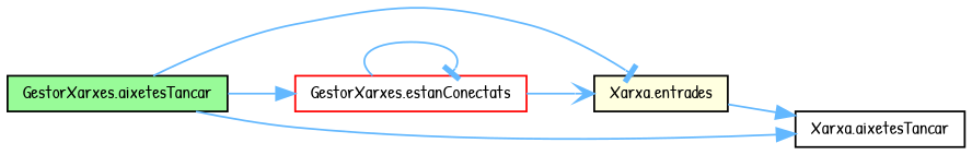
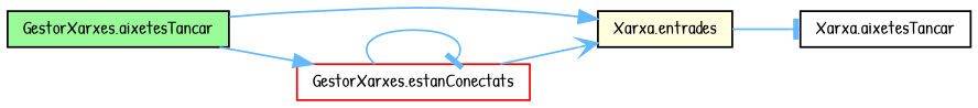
  digraph {
    fontname="Patrick Hand"
    rankdir=LR
    node [color=black fillcolor=white fontname="Patrick Hand" fontsize=10 shape=box style=filled]
    edge [arrowhead=normal color=steelblue1 fontname="Patrick Hand" fontsize=10 labelfontname=Helvetica labelfontsize=10 style=solid]
    n1 [fillcolor=palegreen fontcolor=black height=0.2 label="GestorXarxes.aixetesTancar" width=0.4]
    n2 [fillcolor=lightyellow height=0.2 label="Xarxa.entrades" width=0.4]
    n3 [height=0.2 label="Xarxa.aixetesTancar" width=0.4]
    n4 [color=red height=0.2 label="GestorXarxes.estanConectats" width=0.4]
-   n1 -> n2 [arrowhead=tee]
-   n1 -> n3
+   n1 -> n2
    n1 -> n4
-   n2 -> n3
+   n2 -> n3 [arrowhead=tee]
    n4 -> n2 [arrowhead=vee]
    n4 -> n4 [arrowhead=tee]
  }
